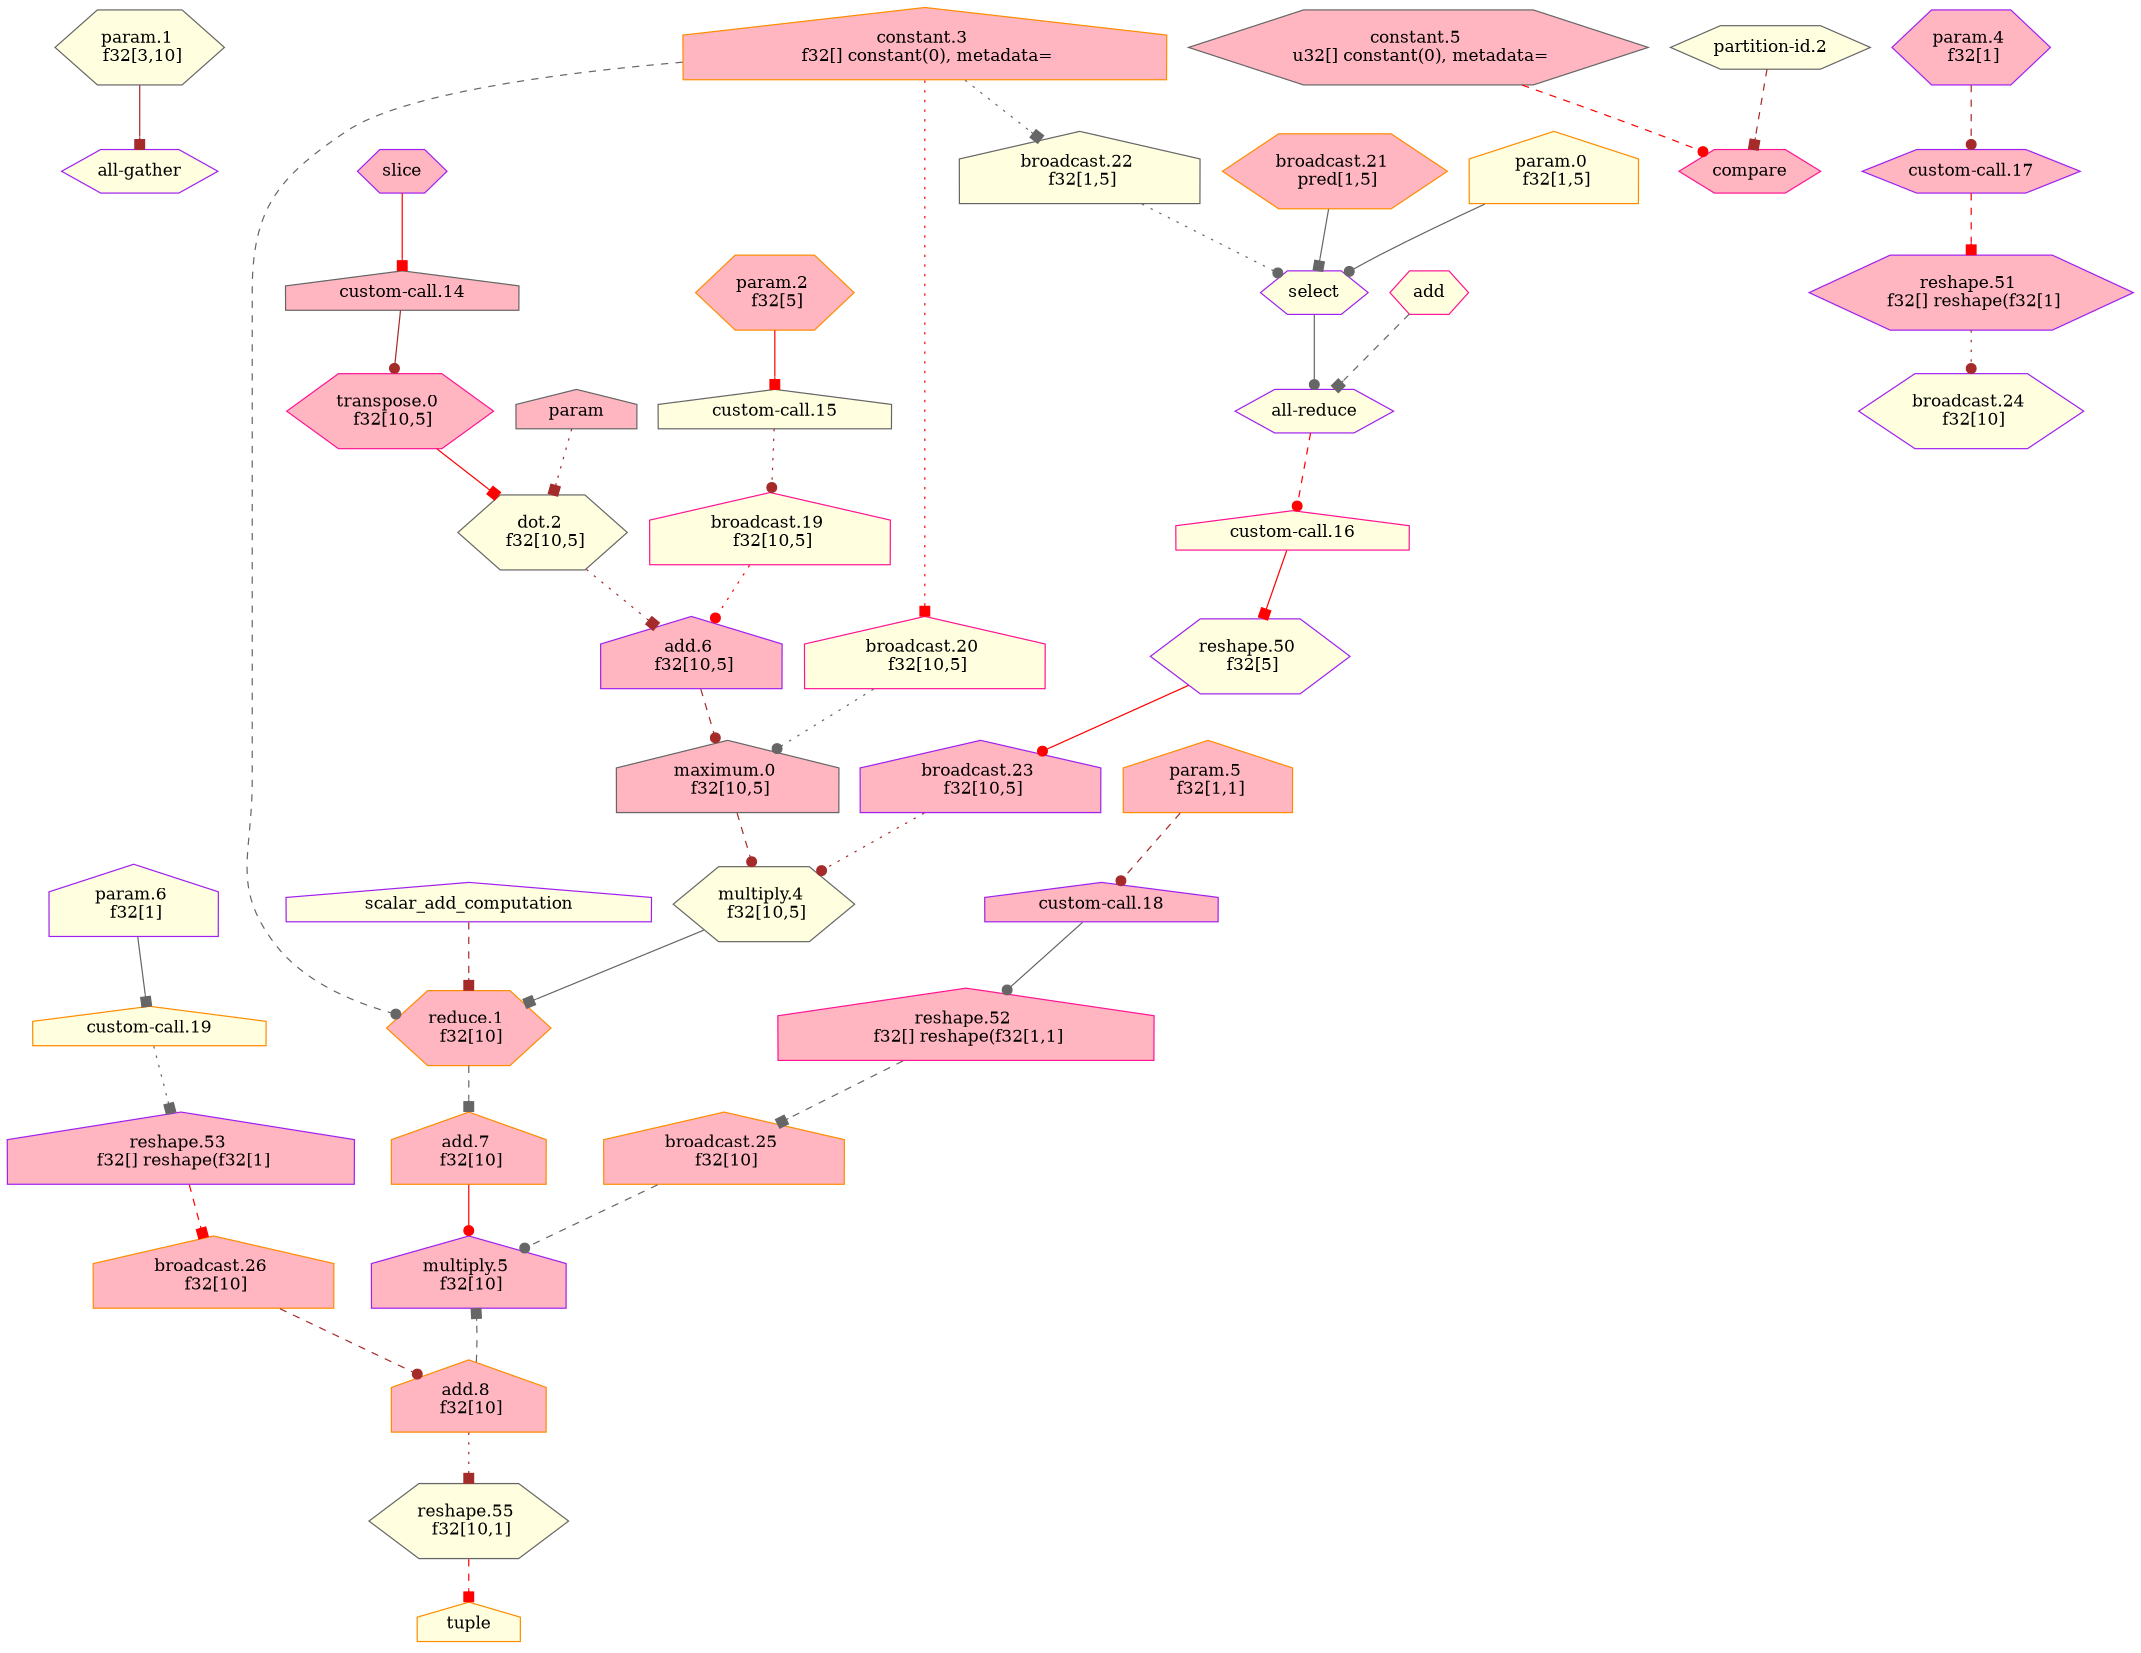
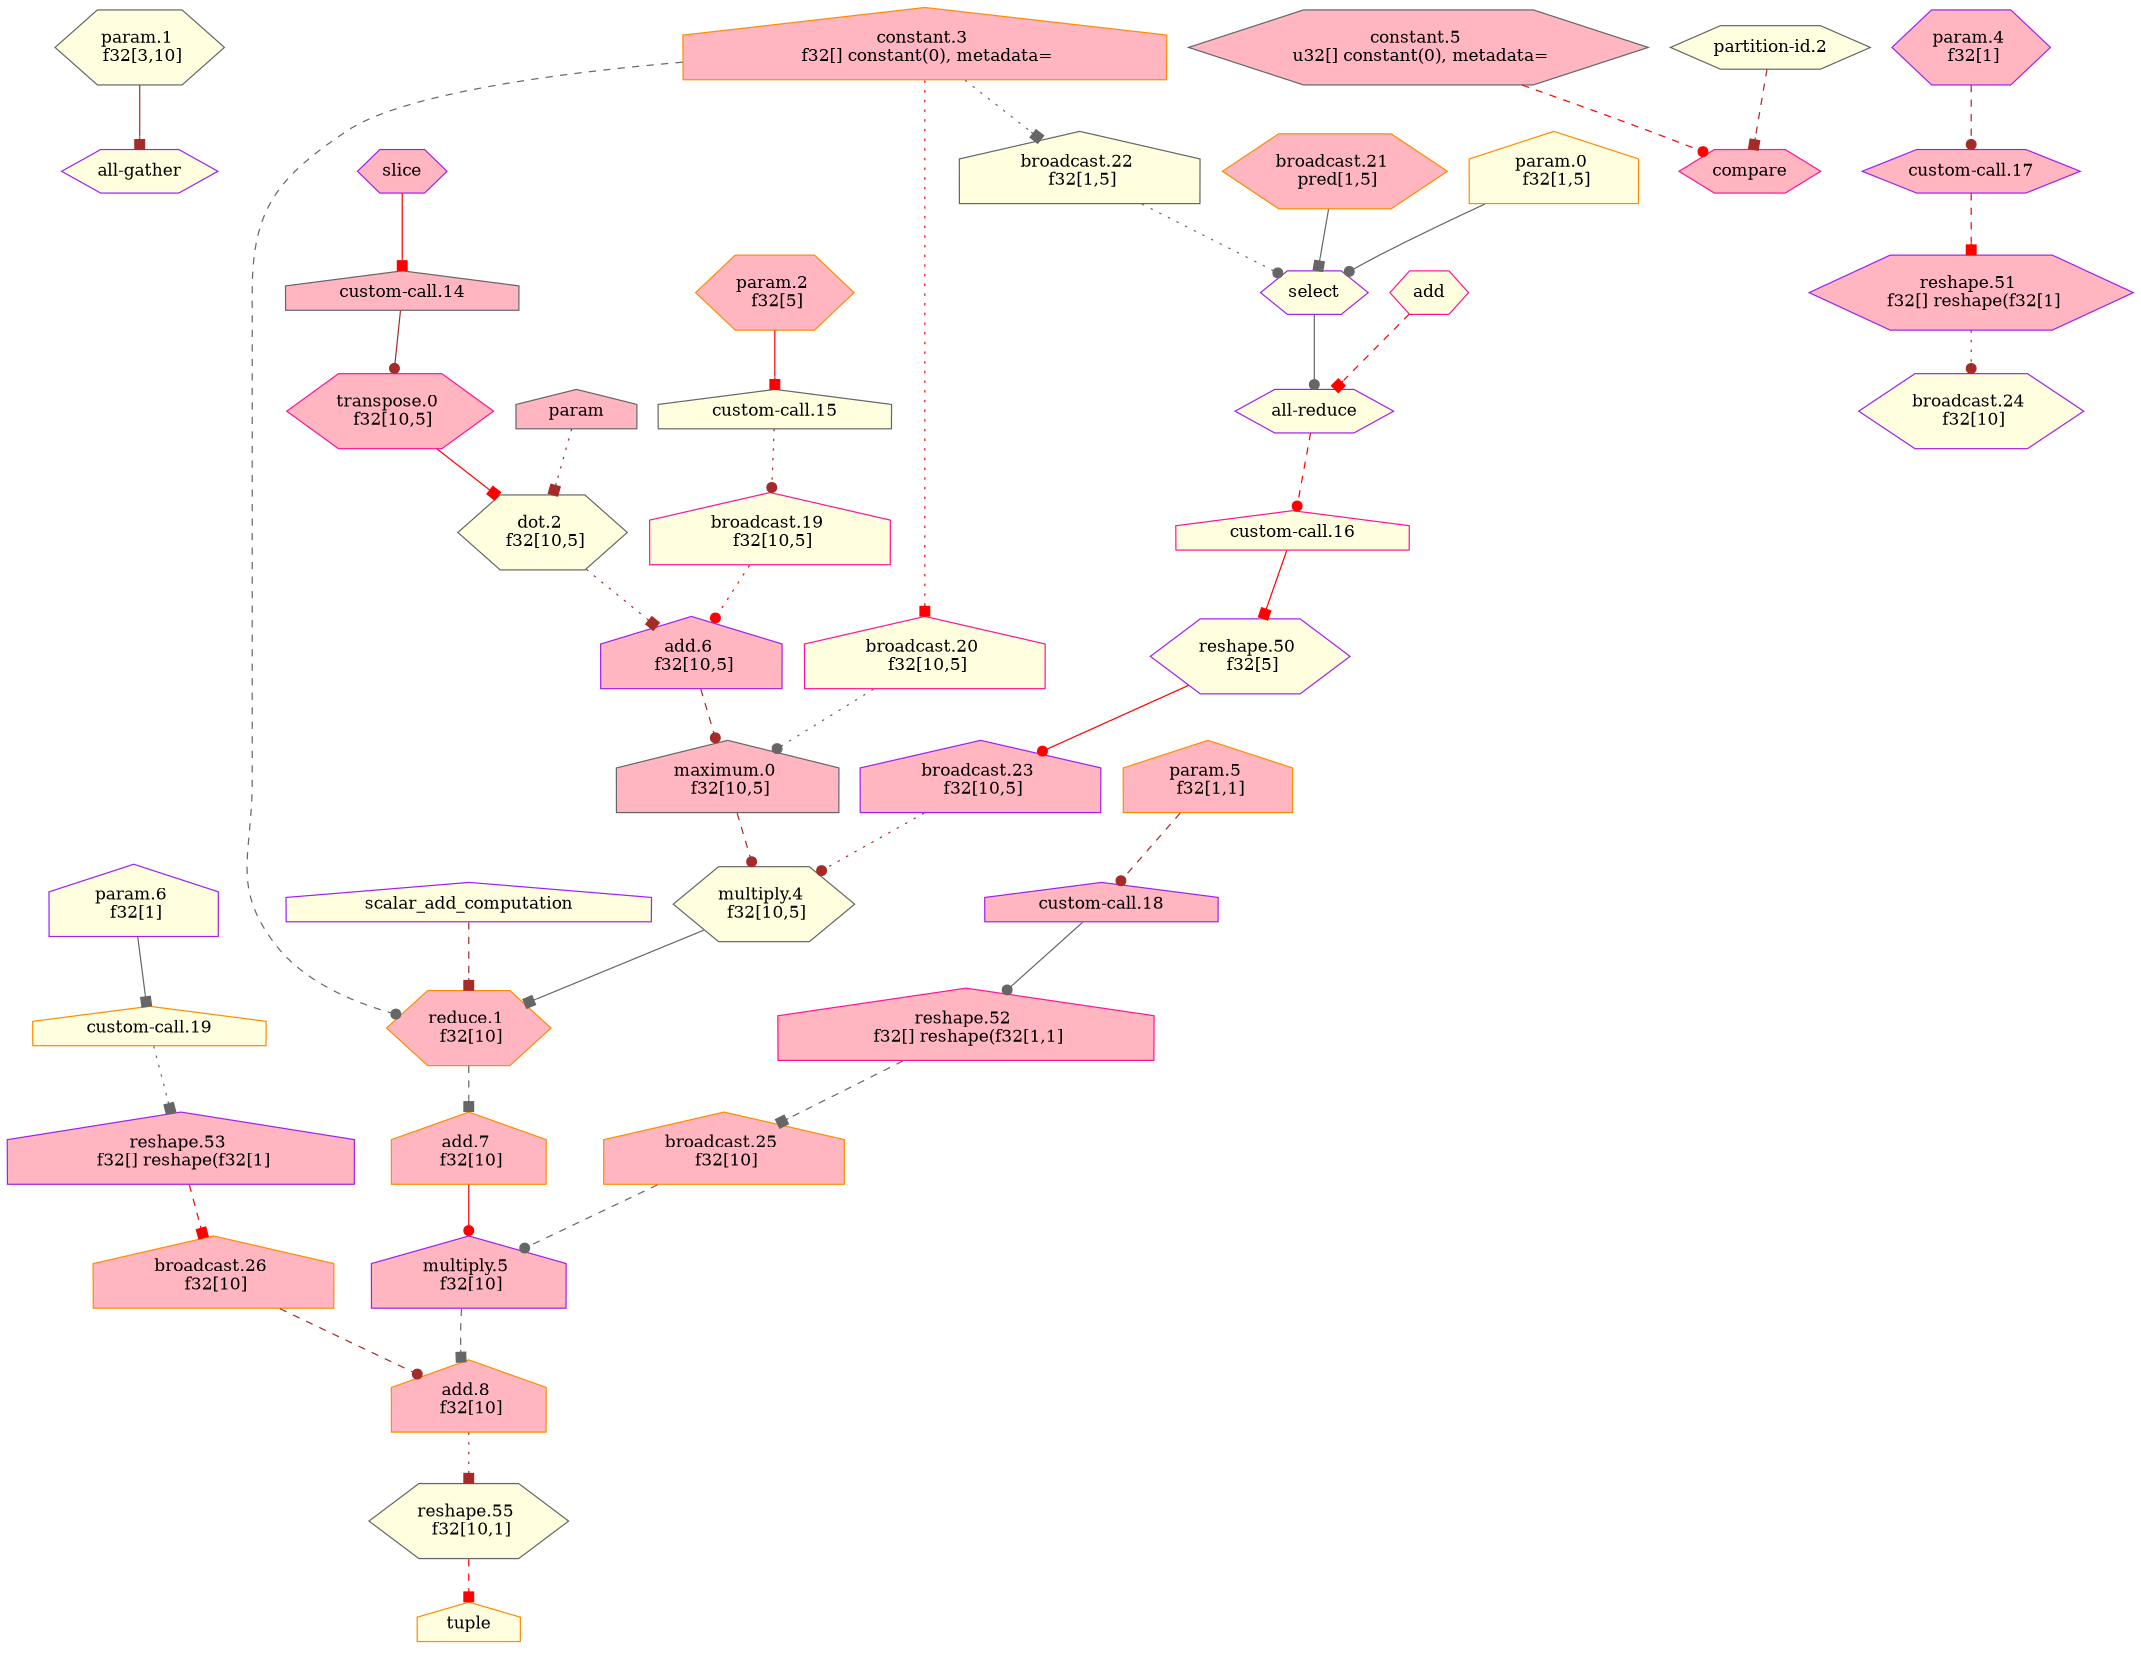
  digraph {
    node [color=purple fillcolor=lightpink shape=house style=filled]
    edge [arrowhead=box color=gray40 style=dashed]
    n1 [color=gray40 fillcolor=lightyellow label="param.1 \n f32[3,10]" shape=hexagon]
    "all-gather" [fillcolor=lightyellow shape=hexagon]
    n3 [color=deeppink label="transpose.0 \n f32[10,5]" shape=hexagon]
    n4 [color=gray40 fillcolor=lightyellow label="dot.2 \n f32[10,5]" shape=hexagon]
    n5 [label="add.6 \n f32[10,5]"]
    n6 [color=gray40 label="maximum.0 \n f32[10,5]"]
    n7 [color=darkorange label="param.2 \n f32[5]" shape=hexagon]
    "custom-call.15" [color=gray40 fillcolor=lightyellow]
    n9 [color=deeppink fillcolor=lightyellow label="broadcast.19 \n f32[10,5]"]
    n10 [color=gray40 fillcolor=lightyellow label="multiply.4 \n f32[10,5]" shape=hexagon]
    n11 [color=darkorange label="constant.3 \n f32[] constant(0), metadata="]
    n12 [color=deeppink fillcolor=lightyellow label="broadcast.20 \n f32[10,5]"]
    n13 [color=gray40 fillcolor=lightyellow label="broadcast.22 \n f32[1,5]"]
    n14 [color=darkorange label="reduce.1 \n f32[10]" shape=hexagon]
    select [fillcolor=lightyellow shape=hexagon]
    n16 [color=darkorange label="add.7 \n f32[10]"]
    n17 [color=gray40 label="constant.5 \n u32[] constant(0), metadata=" shape=hexagon]
    compare [color=deeppink shape=hexagon]
    n19 [color=darkorange label="broadcast.21 \n pred[1,5]" shape=hexagon]
    "all-reduce" [fillcolor=lightyellow shape=hexagon]
    n21 [color=darkorange fillcolor=lightyellow label="param.0 \n f32[1,5]"]
    n22 [fillcolor=lightyellow label="reshape.50 \n f32[5]" shape=hexagon]
    n23 [label="broadcast.23 \n f32[10,5]"]
    n24 [label="multiply.5 \n f32[10]"]
    n25 [label="param.4 \n f32[1]" shape=hexagon]
    "custom-call.17" [shape=hexagon]
    n27 [label="reshape.51 \n f32[] reshape(f32[1]" shape=hexagon]
    n28 [fillcolor=lightyellow label="broadcast.24 \n f32[10]" shape=hexagon]
    n29 [color=darkorange label="add.8 \n f32[10]"]
    n30 [color=darkorange label="param.5 \n f32[1,1]"]
    "custom-call.18"
    n32 [color=deeppink label="reshape.52 \n f32[] reshape(f32[1,1]"]
    n33 [color=darkorange label="broadcast.25 \n f32[10]"]
    n34 [color=gray40 fillcolor=lightyellow label="reshape.55 \n f32[10,1]" shape=hexagon]
    n35 [fillcolor=lightyellow label="param.6 \n f32[1]"]
    "custom-call.19" [color=darkorange fillcolor=lightyellow]
    n37 [label="reshape.53 \n f32[] reshape(f32[1]"]
    n38 [color=darkorange label="broadcast.26 \n f32[10]"]
    tuple [color=darkorange fillcolor=lightyellow]
    slice [shape=hexagon]
    "custom-call.14" [color=gray40]
    param [color=gray40]
    "partition-id.2" [color=gray40 fillcolor=lightyellow shape=hexagon]
    "custom-call.16" [color=deeppink fillcolor=lightyellow]
    add [color=deeppink fillcolor=lightyellow shape=hexagon]
    scalar_add_computation [fillcolor=lightyellow]
    n1 -> "all-gather" [color=brown style=solid]
    n3 -> n4 [color=red style=solid]
    n4 -> n5 [color=brown style=dotted]
    n5 -> n6 [arrowhead=dot color=brown]
    n6 -> n10 [arrowhead=dot color=brown]
    n7 -> "custom-call.15" [color=red style=solid]
    "custom-call.15" -> n9 [arrowhead=dot color=brown style=dotted]
    n9 -> n5 [arrowhead=dot color=red style=dotted]
    n10 -> n14 [style=solid]
    n11 -> n12 [color=red style=dotted]
    n11 -> n13 [style=dotted]
    n11 -> n14 [arrowhead=dot]
    n12 -> n6 [arrowhead=dot style=dotted]
    n13 -> select [arrowhead=dot style=dotted]
    n14 -> n16
    select -> "all-reduce" [arrowhead=dot style=solid]
    n16 -> n24 [arrowhead=dot color=red style=solid]
    n17 -> compare [arrowhead=dot color=red]
    n19 -> select [style=solid]
    "all-reduce" -> "custom-call.16" [arrowhead=dot color=red]
    n21 -> select [arrowhead=dot style=solid]
    n22 -> n23 [arrowhead=dot color=red style=solid]
    n23 -> n10 [arrowhead=dot color=brown style=dotted]
-   n29 -> n24
+   n24 -> n29
    n25 -> "custom-call.17" [arrowhead=dot color=brown]
    "custom-call.17" -> n27 [color=red]
    n27 -> n28 [arrowhead=dot color=brown style=dotted]
    n29 -> n34 [color=brown style=dotted]
    n30 -> "custom-call.18" [arrowhead=dot color=brown]
    "custom-call.18" -> n32 [arrowhead=dot style=solid]
    n32 -> n33
    n33 -> n24 [arrowhead=dot]
    n34 -> tuple [color=red]
    n35 -> "custom-call.19" [style=solid]
    "custom-call.19" -> n37 [style=dotted]
    n37 -> n38 [color=red]
    n38 -> n29 [arrowhead=dot color=brown]
    slice -> "custom-call.14" [color=red style=solid]
    "custom-call.14" -> n3 [arrowhead=dot color=brown style=solid]
    param -> n4 [color=brown style=dotted]
    "partition-id.2" -> compare [color=brown]
    "custom-call.16" -> n22 [color=red style=solid]
-   add -> "all-reduce"
+   add -> "all-reduce" [color=red]
    scalar_add_computation -> n14 [color=brown]
  }
